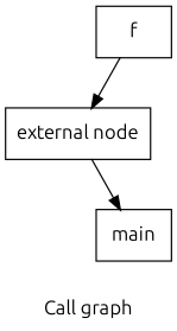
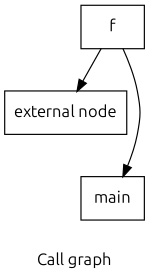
  digraph {
    fontname=Ubuntu
    label="Call graph"
    node [fontname=Ubuntu shape=record]
    edge [fontname=Ubuntu]
    n1 [label="{external node}"]
    n2 [label="{main}"]
    n3 [label="{f}"]
-   n1 -> n2
+   n3 -> n2
    n3 -> n1
  }
